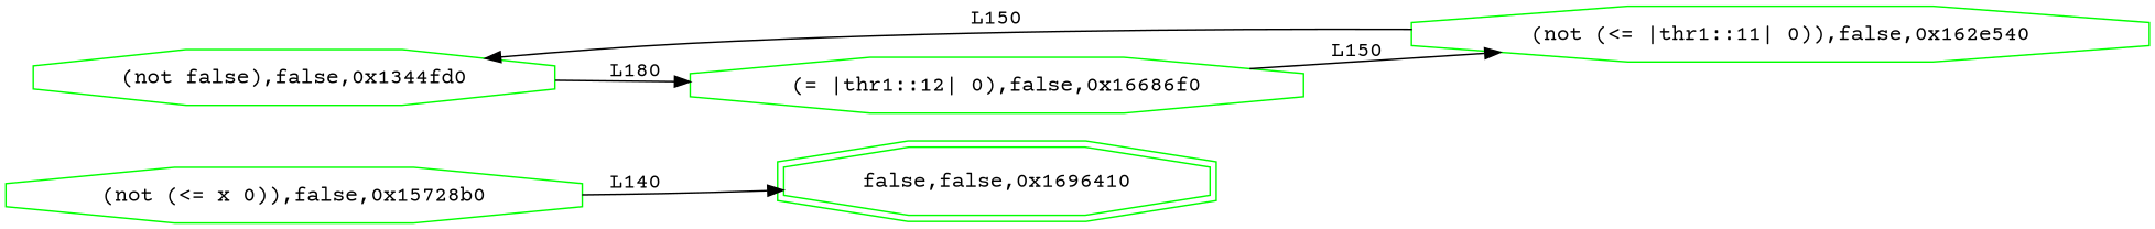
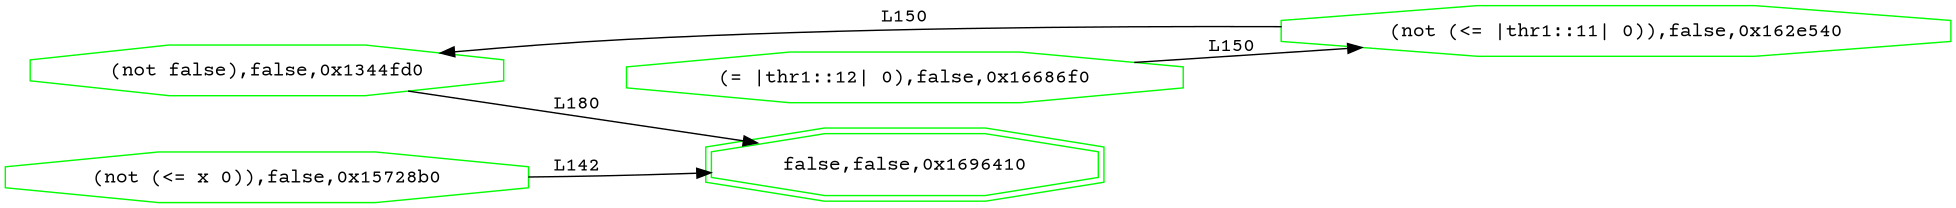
  digraph {
    fontname="Courier Prime"
    rankdir=LR
    node [color=green fontname="Courier Prime" shape=octagon]
    edge [fontname="Courier Prime"]
    n1 [label="(not false),false,0x1344fd0"]
    n2 [label="(= |thr1::12| 0),false,0x16686f0"]
    n3 [label="(not (<= |thr1::11| 0)),false,0x162e540"]
    n4 [label="(not (<= x 0)),false,0x15728b0"]
    n5 [label="false,false,0x1696410" shape=doubleoctagon]
-   n1 -> n2 [label=L180]
+   n1 -> n5 [label=L180]
    n2 -> n3 [label=L150]
    n3 -> n1 [label=L150]
-   n4 -> n5 [label=L140]
+   n4 -> n5 [label=L142]
  }
